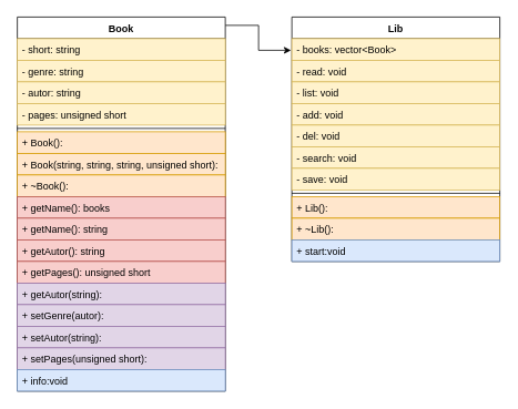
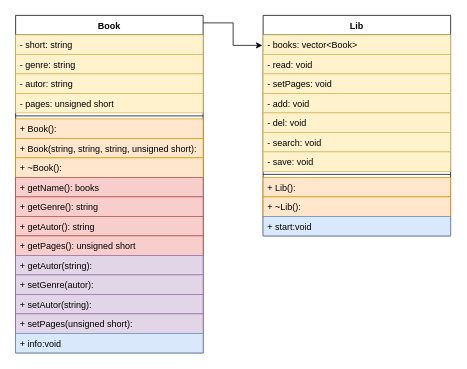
  <mxCell id="0" />
  <mxCell id="1" parent="0" />
  <mxCell id="2" style="edgeStyle=orthogonalEdgeStyle;rounded=0;orthogonalLoop=1;jettySize=auto;html=1;" edge="1" parent="1" source="3"><mxGeometry relative="1" as="geometry"><mxPoint x="349" y="60" as="targetPoint" /><Array as="points"><mxPoint x="310" y="30" /><mxPoint x="310" y="60" /></Array></mxGeometry></mxCell>
  <mxCell id="3" value="Book" style="swimlane;fontStyle=1;align=center;verticalAlign=top;childLayout=stackLayout;horizontal=1;startSize=26;horizontalStack=0;resizeParent=1;resizeParentMax=0;resizeLast=0;collapsible=1;marginBottom=0;" vertex="1" parent="1"><mxGeometry x="20" y="20" width="250" height="450" as="geometry" /></mxCell>
  <mxCell id="4" value="- short: string" style="text;strokeColor=#d6b656;fillColor=#fff2cc;align=left;verticalAlign=top;spacingLeft=4;spacingRight=4;overflow=hidden;rotatable=0;points=[[0,0.5],[1,0.5]];portConstraint=eastwest;" vertex="1" parent="3"><mxGeometry y="26" width="250" height="26" as="geometry" /></mxCell>
  <mxCell id="5" value="- genre: string" style="text;strokeColor=#d6b656;fillColor=#fff2cc;align=left;verticalAlign=top;spacingLeft=4;spacingRight=4;overflow=hidden;rotatable=0;points=[[0,0.5],[1,0.5]];portConstraint=eastwest;" vertex="1" parent="3"><mxGeometry y="52" width="250" height="26" as="geometry" /></mxCell>
  <mxCell id="6" value="- autor: string" style="text;strokeColor=#d6b656;fillColor=#fff2cc;align=left;verticalAlign=top;spacingLeft=4;spacingRight=4;overflow=hidden;rotatable=0;points=[[0,0.5],[1,0.5]];portConstraint=eastwest;" vertex="1" parent="3"><mxGeometry y="78" width="250" height="26" as="geometry" /></mxCell>
  <mxCell id="7" value="- pages: unsigned short" style="text;strokeColor=#d6b656;fillColor=#fff2cc;align=left;verticalAlign=top;spacingLeft=4;spacingRight=4;overflow=hidden;rotatable=0;points=[[0,0.5],[1,0.5]];portConstraint=eastwest;" vertex="1" parent="3"><mxGeometry y="104" width="250" height="26" as="geometry" /></mxCell>
  <mxCell id="8" value="" style="line;strokeWidth=1;fillColor=none;align=left;verticalAlign=middle;spacingTop=-1;spacingLeft=3;spacingRight=3;rotatable=0;labelPosition=right;points=[];portConstraint=eastwest;" vertex="1" parent="3"><mxGeometry y="130" width="250" height="8" as="geometry" /></mxCell>
  <mxCell id="9" value="+ Book():" style="text;strokeColor=#d79b00;fillColor=#ffe6cc;align=left;verticalAlign=top;spacingLeft=4;spacingRight=4;overflow=hidden;rotatable=0;points=[[0,0.5],[1,0.5]];portConstraint=eastwest;" vertex="1" parent="3"><mxGeometry y="138" width="250" height="26" as="geometry" /></mxCell>
  <mxCell id="10" value="+ Book(string, string, string, unsigned short):" style="text;strokeColor=#d79b00;fillColor=#ffe6cc;align=left;verticalAlign=top;spacingLeft=4;spacingRight=4;overflow=hidden;rotatable=0;points=[[0,0.5],[1,0.5]];portConstraint=eastwest;" vertex="1" parent="3"><mxGeometry y="164" width="250" height="26" as="geometry" /></mxCell>
  <mxCell id="11" value="+ ~Book():" style="text;strokeColor=#d79b00;fillColor=#ffe6cc;align=left;verticalAlign=top;spacingLeft=4;spacingRight=4;overflow=hidden;rotatable=0;points=[[0,0.5],[1,0.5]];portConstraint=eastwest;" vertex="1" parent="3"><mxGeometry y="190" width="250" height="26" as="geometry" /></mxCell>
  <mxCell id="12" value="+ getName(): books" style="text;strokeColor=#b85450;fillColor=#f8cecc;align=left;verticalAlign=top;spacingLeft=4;spacingRight=4;overflow=hidden;rotatable=0;points=[[0,0.5],[1,0.5]];portConstraint=eastwest;" vertex="1" parent="3"><mxGeometry y="216" width="250" height="26" as="geometry" /></mxCell>
- <mxCell id="13" value="+ getName(): string" style="text;strokeColor=#b85450;fillColor=#f8cecc;align=left;verticalAlign=top;spacingLeft=4;spacingRight=4;overflow=hidden;rotatable=0;points=[[0,0.5],[1,0.5]];portConstraint=eastwest;" vertex="1" parent="3"><mxGeometry y="242" width="250" height="26" as="geometry" /></mxCell>
+ <mxCell id="13" value="+ getGenre(): string" style="text;strokeColor=#b85450;fillColor=#f8cecc;align=left;verticalAlign=top;spacingLeft=4;spacingRight=4;overflow=hidden;rotatable=0;points=[[0,0.5],[1,0.5]];portConstraint=eastwest;" vertex="1" parent="3"><mxGeometry y="242" width="250" height="26" as="geometry" /></mxCell>
  <mxCell id="14" value="+ getAutor(): string" style="text;strokeColor=#b85450;fillColor=#f8cecc;align=left;verticalAlign=top;spacingLeft=4;spacingRight=4;overflow=hidden;rotatable=0;points=[[0,0.5],[1,0.5]];portConstraint=eastwest;" vertex="1" parent="3"><mxGeometry y="268" width="250" height="26" as="geometry" /></mxCell>
  <mxCell id="15" value="+ getPages(): unsigned short" style="text;strokeColor=#b85450;fillColor=#f8cecc;align=left;verticalAlign=top;spacingLeft=4;spacingRight=4;overflow=hidden;rotatable=0;points=[[0,0.5],[1,0.5]];portConstraint=eastwest;" vertex="1" parent="3"><mxGeometry y="294" width="250" height="26" as="geometry" /></mxCell>
  <mxCell id="16" value="+ getAutor(string): " style="text;strokeColor=#9673a6;fillColor=#e1d5e7;align=left;verticalAlign=top;spacingLeft=4;spacingRight=4;overflow=hidden;rotatable=0;points=[[0,0.5],[1,0.5]];portConstraint=eastwest;" vertex="1" parent="3"><mxGeometry y="320" width="250" height="26" as="geometry" /></mxCell>
  <mxCell id="17" value="+ setGenre(autor): " style="text;strokeColor=#9673a6;fillColor=#e1d5e7;align=left;verticalAlign=top;spacingLeft=4;spacingRight=4;overflow=hidden;rotatable=0;points=[[0,0.5],[1,0.5]];portConstraint=eastwest;" vertex="1" parent="3"><mxGeometry y="346" width="250" height="26" as="geometry" /></mxCell>
  <mxCell id="18" value="+ setAutor(string): " style="text;strokeColor=#9673a6;fillColor=#e1d5e7;align=left;verticalAlign=top;spacingLeft=4;spacingRight=4;overflow=hidden;rotatable=0;points=[[0,0.5],[1,0.5]];portConstraint=eastwest;" vertex="1" parent="3"><mxGeometry y="372" width="250" height="26" as="geometry" /></mxCell>
  <mxCell id="19" value="+ setPages(unsigned short): " style="text;strokeColor=#9673a6;fillColor=#e1d5e7;align=left;verticalAlign=top;spacingLeft=4;spacingRight=4;overflow=hidden;rotatable=0;points=[[0,0.5],[1,0.5]];portConstraint=eastwest;" vertex="1" parent="3"><mxGeometry y="398" width="250" height="26" as="geometry" /></mxCell>
  <mxCell id="20" value="+ info:void " style="text;strokeColor=#6c8ebf;fillColor=#dae8fc;align=left;verticalAlign=top;spacingLeft=4;spacingRight=4;overflow=hidden;rotatable=0;points=[[0,0.5],[1,0.5]];portConstraint=eastwest;" vertex="1" parent="3"><mxGeometry y="424" width="250" height="26" as="geometry" /></mxCell>
  <mxCell id="21" value="Lib" style="swimlane;fontStyle=1;align=center;verticalAlign=top;childLayout=stackLayout;horizontal=1;startSize=26;horizontalStack=0;resizeParent=1;resizeParentMax=0;resizeLast=0;collapsible=1;marginBottom=0;" vertex="1" parent="1"><mxGeometry x="350" y="20" width="250" height="294" as="geometry" /></mxCell>
  <mxCell id="22" value="- books: vector&lt;Book&gt;" style="text;strokeColor=#d6b656;fillColor=#fff2cc;align=left;verticalAlign=top;spacingLeft=4;spacingRight=4;overflow=hidden;rotatable=0;points=[[0,0.5],[1,0.5]];portConstraint=eastwest;" vertex="1" parent="21"><mxGeometry y="26" width="250" height="26" as="geometry" /></mxCell>
  <mxCell id="23" value="- read: void " style="text;strokeColor=#d6b656;fillColor=#fff2cc;align=left;verticalAlign=top;spacingLeft=4;spacingRight=4;overflow=hidden;rotatable=0;points=[[0,0.5],[1,0.5]];portConstraint=eastwest;" vertex="1" parent="21"><mxGeometry y="52" width="250" height="26" as="geometry" /></mxCell>
- <mxCell id="24" value="- list: void " style="text;strokeColor=#d6b656;fillColor=#fff2cc;align=left;verticalAlign=top;spacingLeft=4;spacingRight=4;overflow=hidden;rotatable=0;points=[[0,0.5],[1,0.5]];portConstraint=eastwest;" vertex="1" parent="21"><mxGeometry y="78" width="250" height="26" as="geometry" /></mxCell>
+ <mxCell id="24" value="- setPages: void " style="text;strokeColor=#d6b656;fillColor=#fff2cc;align=left;verticalAlign=top;spacingLeft=4;spacingRight=4;overflow=hidden;rotatable=0;points=[[0,0.5],[1,0.5]];portConstraint=eastwest;" vertex="1" parent="21"><mxGeometry y="78" width="250" height="26" as="geometry" /></mxCell>
  <mxCell id="25" value="- add: void " style="text;strokeColor=#d6b656;fillColor=#fff2cc;align=left;verticalAlign=top;spacingLeft=4;spacingRight=4;overflow=hidden;rotatable=0;points=[[0,0.5],[1,0.5]];portConstraint=eastwest;" vertex="1" parent="21"><mxGeometry y="104" width="250" height="26" as="geometry" /></mxCell>
  <mxCell id="26" value="- del: void " style="text;strokeColor=#d6b656;fillColor=#fff2cc;align=left;verticalAlign=top;spacingLeft=4;spacingRight=4;overflow=hidden;rotatable=0;points=[[0,0.5],[1,0.5]];portConstraint=eastwest;" vertex="1" parent="21"><mxGeometry y="130" width="250" height="26" as="geometry" /></mxCell>
  <mxCell id="27" value="- search: void " style="text;strokeColor=#d6b656;fillColor=#fff2cc;align=left;verticalAlign=top;spacingLeft=4;spacingRight=4;overflow=hidden;rotatable=0;points=[[0,0.5],[1,0.5]];portConstraint=eastwest;" vertex="1" parent="21"><mxGeometry y="156" width="250" height="26" as="geometry" /></mxCell>
  <mxCell id="28" value="- save: void " style="text;strokeColor=#d6b656;fillColor=#fff2cc;align=left;verticalAlign=top;spacingLeft=4;spacingRight=4;overflow=hidden;rotatable=0;points=[[0,0.5],[1,0.5]];portConstraint=eastwest;" vertex="1" parent="21"><mxGeometry y="182" width="250" height="26" as="geometry" /></mxCell>
  <mxCell id="29" value="" style="line;strokeWidth=1;fillColor=none;align=left;verticalAlign=middle;spacingTop=-1;spacingLeft=3;spacingRight=3;rotatable=0;labelPosition=right;points=[];portConstraint=eastwest;" vertex="1" parent="21"><mxGeometry y="208" width="250" height="8" as="geometry" /></mxCell>
  <mxCell id="30" value="+ Lib():" style="text;strokeColor=#d79b00;fillColor=#ffe6cc;align=left;verticalAlign=top;spacingLeft=4;spacingRight=4;overflow=hidden;rotatable=0;points=[[0,0.5],[1,0.5]];portConstraint=eastwest;" vertex="1" parent="21"><mxGeometry y="216" width="250" height="26" as="geometry" /></mxCell>
  <mxCell id="31" value="+ ~Lib():" style="text;strokeColor=#d79b00;fillColor=#ffe6cc;align=left;verticalAlign=top;spacingLeft=4;spacingRight=4;overflow=hidden;rotatable=0;points=[[0,0.5],[1,0.5]];portConstraint=eastwest;" vertex="1" parent="21"><mxGeometry y="242" width="250" height="26" as="geometry" /></mxCell>
  <mxCell id="32" value="+ start:void " style="text;strokeColor=#6c8ebf;fillColor=#dae8fc;align=left;verticalAlign=top;spacingLeft=4;spacingRight=4;overflow=hidden;rotatable=0;points=[[0,0.5],[1,0.5]];portConstraint=eastwest;" vertex="1" parent="21"><mxGeometry y="268" width="250" height="26" as="geometry" /></mxCell>
